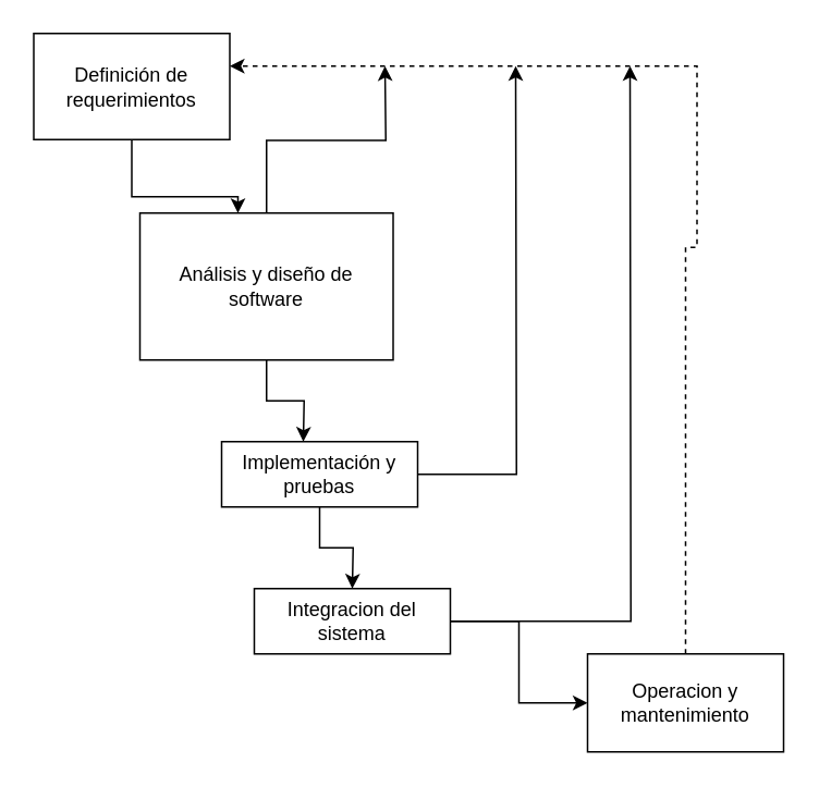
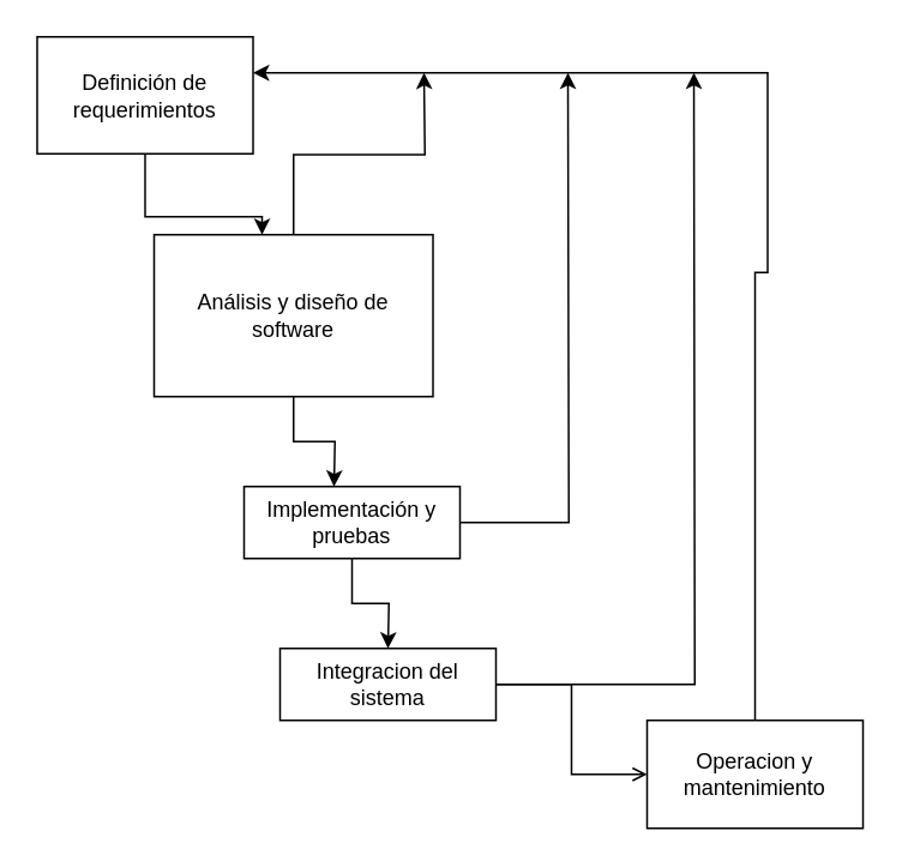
  <mxCell id="0" />
  <mxCell id="1" parent="0" />
  <mxCell id="2" value="" style="edgeStyle=orthogonalEdgeStyle;rounded=0;orthogonalLoop=1;jettySize=auto;html=1;" edge="1" parent="1" source="3" target="6"><mxGeometry relative="1" as="geometry"><Array as="points"><mxPoint x="80" y="120" /><mxPoint x="145" y="120" /></Array></mxGeometry></mxCell>
  <mxCell id="3" value="Definición de requerimientos" style="rounded=0;whiteSpace=wrap;html=1;" vertex="1" parent="1"><mxGeometry x="20" y="20" width="120" height="65" as="geometry" /></mxCell>
  <mxCell id="4" style="edgeStyle=orthogonalEdgeStyle;rounded=0;orthogonalLoop=1;jettySize=auto;html=1;" edge="1" parent="1" source="6"><mxGeometry relative="1" as="geometry"><mxPoint x="185" y="270" as="targetPoint" /></mxGeometry></mxCell>
  <mxCell id="5" style="edgeStyle=orthogonalEdgeStyle;rounded=0;orthogonalLoop=1;jettySize=auto;html=1;" edge="1" parent="1" source="6"><mxGeometry relative="1" as="geometry"><mxPoint x="235" y="40" as="targetPoint" /></mxGeometry></mxCell>
  <mxCell id="6" value="Análisis y diseño de software" style="whiteSpace=wrap;html=1;rounded=0;" vertex="1" parent="1"><mxGeometry x="85" y="130" width="155" height="90" as="geometry" /></mxCell>
  <mxCell id="7" style="edgeStyle=orthogonalEdgeStyle;rounded=0;orthogonalLoop=1;jettySize=auto;html=1;" edge="1" parent="1" source="9"><mxGeometry relative="1" as="geometry"><mxPoint x="215" y="360" as="targetPoint" /></mxGeometry></mxCell>
  <mxCell id="8" style="edgeStyle=orthogonalEdgeStyle;rounded=0;orthogonalLoop=1;jettySize=auto;html=1;" edge="1" parent="1" source="9"><mxGeometry relative="1" as="geometry"><mxPoint x="315" y="40" as="targetPoint" /></mxGeometry></mxCell>
  <mxCell id="9" value="Implementación y pruebas" style="rounded=0;whiteSpace=wrap;html=1;" vertex="1" parent="1"><mxGeometry x="135" y="270" width="120" height="40" as="geometry" /></mxCell>
- <mxCell id="10" value="" style="edgeStyle=orthogonalEdgeStyle;rounded=0;orthogonalLoop=1;jettySize=auto;html=1;" edge="1" parent="1" source="12" target="14"><mxGeometry relative="1" as="geometry" /></mxCell>
+ <mxCell id="10" value="" style="edgeStyle=orthogonalEdgeStyle;rounded=0;orthogonalLoop=1;jettySize=auto;html=1;endArrow=open;" edge="1" parent="1" source="12" target="14"><mxGeometry relative="1" as="geometry" /></mxCell>
  <mxCell id="11" style="edgeStyle=orthogonalEdgeStyle;rounded=0;orthogonalLoop=1;jettySize=auto;html=1;" edge="1" parent="1" source="12"><mxGeometry relative="1" as="geometry"><mxPoint x="385" y="40" as="targetPoint" /></mxGeometry></mxCell>
  <mxCell id="12" value="Integracion del sistema" style="rounded=0;whiteSpace=wrap;html=1;" vertex="1" parent="1"><mxGeometry x="155" y="360" width="120" height="40" as="geometry" /></mxCell>
- <mxCell id="13" style="edgeStyle=orthogonalEdgeStyle;rounded=0;orthogonalLoop=1;jettySize=auto;html=1;dashed=1;" edge="1" parent="1" source="14" target="3"><mxGeometry relative="1" as="geometry"><mxPoint x="85" y="0" as="targetPoint" /><Array as="points"><mxPoint x="419" y="151" /><mxPoint x="426" y="151" /><mxPoint x="426" y="40" /></Array></mxGeometry></mxCell>
+ <mxCell id="13" style="edgeStyle=orthogonalEdgeStyle;rounded=0;orthogonalLoop=1;jettySize=auto;html=1;" edge="1" parent="1" source="14" target="3"><mxGeometry relative="1" as="geometry"><mxPoint x="85" y="0" as="targetPoint" /><Array as="points"><mxPoint x="419" y="151" /><mxPoint x="426" y="151" /><mxPoint x="426" y="40" /></Array></mxGeometry></mxCell>
  <mxCell id="14" value="Operacion y mantenimiento" style="whiteSpace=wrap;html=1;rounded=0;" vertex="1" parent="1"><mxGeometry x="359" y="400" width="120" height="60" as="geometry" /></mxCell>
